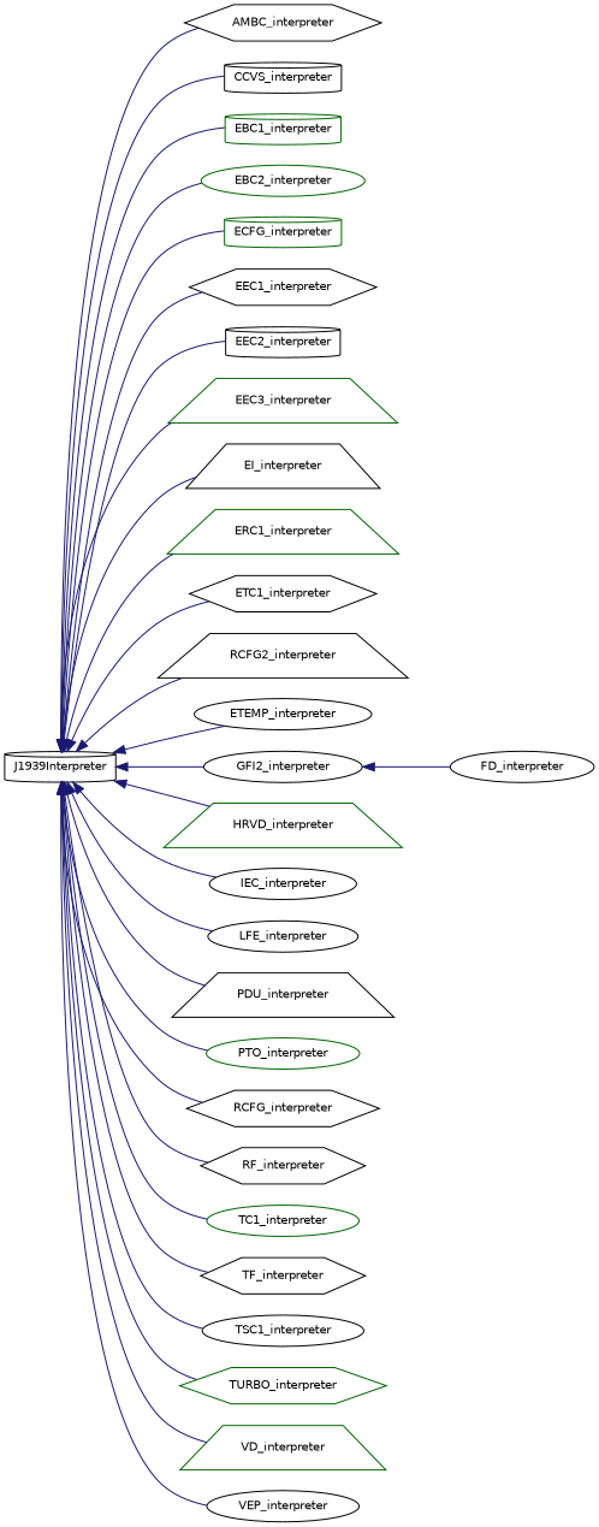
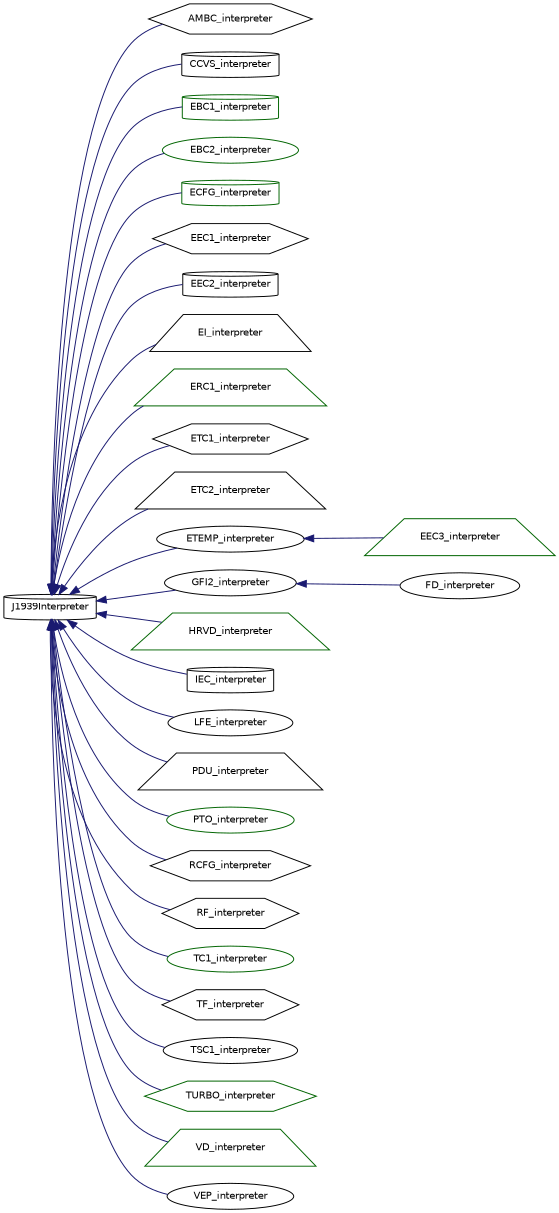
  digraph {
    rankdir=LR
    node [color=black fillcolor=white fontname=Helvetica fontsize=10 shape=ellipse style=filled]
    edge [color=midnightblue dir=back fontname=Helvetica fontsize=10 labelfontname=Helvetica labelfontsize=10 style=solid]
    n1 [height=0.2 label=J1939Interpreter shape=cylinder width=0.4]
    n2 [height=0.2 label=AMBC_interpreter shape=hexagon width=0.4]
    n3 [height=0.2 label=CCVS_interpreter shape=cylinder width=0.4]
    n4 [color=darkgreen height=0.2 label=EBC1_interpreter shape=cylinder width=0.4]
    n5 [color=darkgreen height=0.2 label=EBC2_interpreter width=0.4]
    n6 [color=darkgreen height=0.2 label=ECFG_interpreter shape=cylinder width=0.4]
    n7 [height=0.2 label=EEC1_interpreter shape=hexagon width=0.4]
    n8 [height=0.2 label=EEC2_interpreter shape=cylinder width=0.4]
    n9 [color=darkgreen height=0.2 label=EEC3_interpreter shape=trapezium width=0.4]
    n10 [height=0.2 label=EI_interpreter shape=trapezium width=0.4]
    n11 [color=darkgreen height=0.2 label=ERC1_interpreter shape=trapezium width=0.4]
    n12 [height=0.2 label=ETC1_interpreter shape=hexagon width=0.4]
-   n13 [height=0.2 label=RCFG2_interpreter shape=trapezium width=0.4]
+   n13 [height=0.2 label=ETC2_interpreter shape=trapezium width=0.4]
    n14 [height=0.2 label=ETEMP_interpreter width=0.4]
    n15 [height=0.2 label=GFI2_interpreter width=0.4]
    n16 [color=darkgreen height=0.2 label=HRVD_interpreter shape=trapezium width=0.4]
-   n17 [height=0.2 label=IEC_interpreter width=0.4]
+   n17 [height=0.2 label=IEC_interpreter shape=cylinder width=0.4]
    n18 [height=0.2 label=LFE_interpreter width=0.4]
    n19 [height=0.2 label=PDU_interpreter shape=trapezium width=0.4]
    n20 [color=darkgreen height=0.2 label=PTO_interpreter width=0.4]
    n21 [height=0.2 label=RCFG_interpreter shape=hexagon width=0.4]
    n22 [height=0.2 label=RF_interpreter shape=hexagon width=0.4]
    n23 [color=darkgreen height=0.2 label=TC1_interpreter width=0.4]
    n24 [height=0.2 label=TF_interpreter shape=hexagon width=0.4]
    n25 [height=0.2 label=TSC1_interpreter width=0.4]
    n26 [color=darkgreen height=0.2 label=TURBO_interpreter shape=hexagon width=0.4]
    n27 [color=darkgreen height=0.2 label=VD_interpreter shape=trapezium width=0.4]
    n28 [height=0.2 label=VEP_interpreter width=0.4]
    n29 [height=0.2 label=FD_interpreter width=0.4]
    n1 -> n2
    n1 -> n3
    n1 -> n4
    n1 -> n5
    n1 -> n6
    n1 -> n7
    n1 -> n8
-   n1 -> n9
+   n14 -> n9
    n1 -> n10
    n1 -> n11
    n1 -> n12
    n1 -> n13
    n1 -> n14
    n1 -> n15
    n1 -> n16
    n1 -> n17
    n1 -> n18
    n1 -> n19
    n1 -> n20
    n1 -> n21
    n1 -> n22
    n1 -> n23
    n1 -> n24
    n1 -> n25
    n1 -> n26
    n1 -> n27
    n1 -> n28
    n15 -> n29
  }
